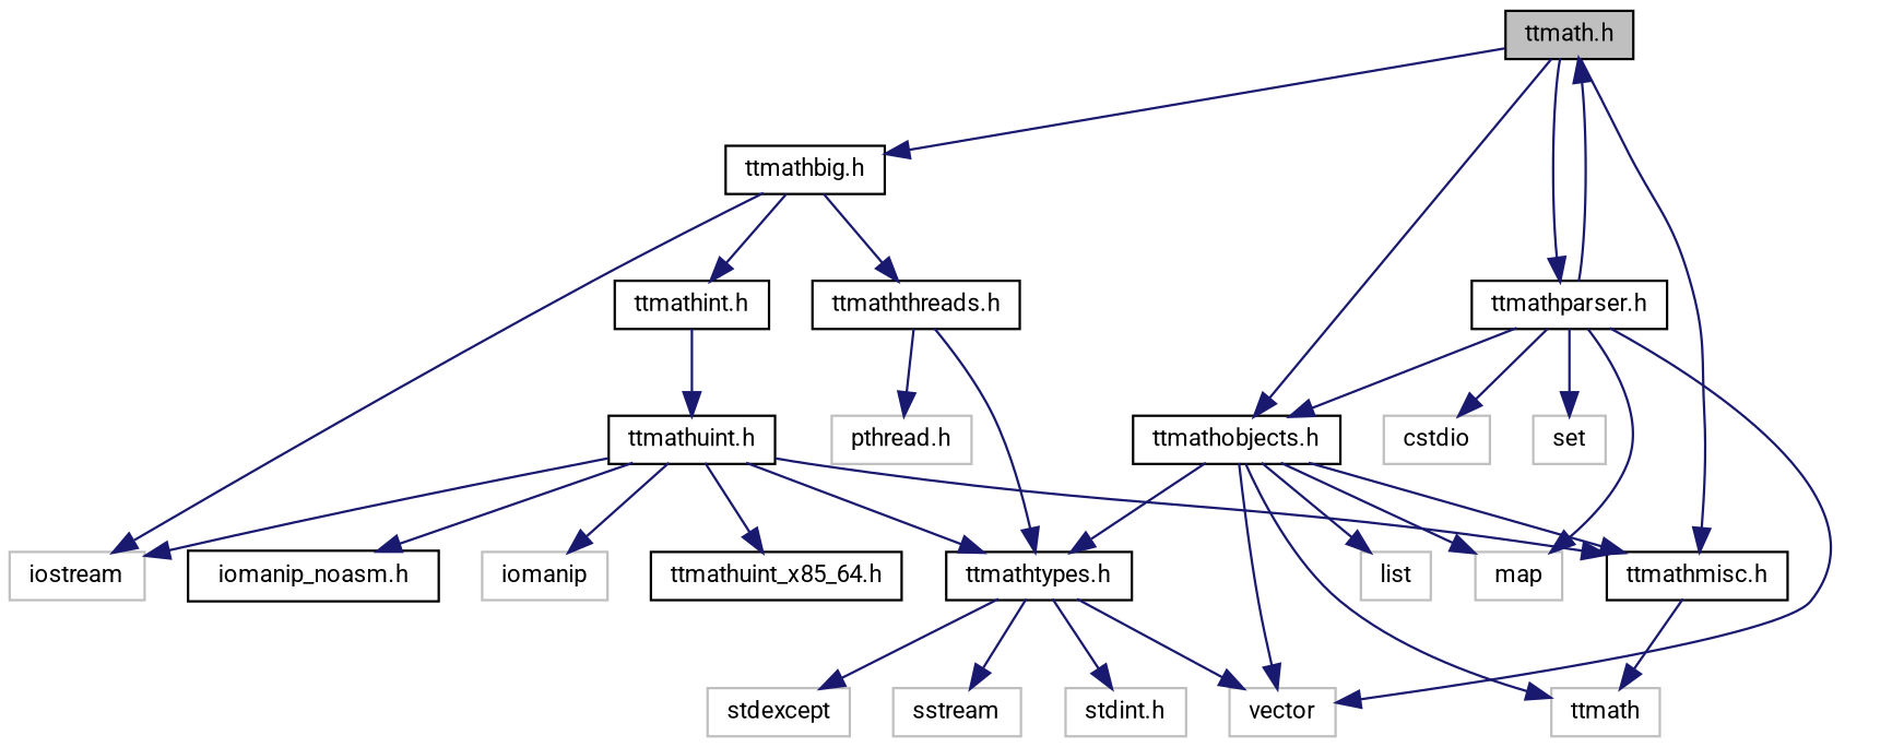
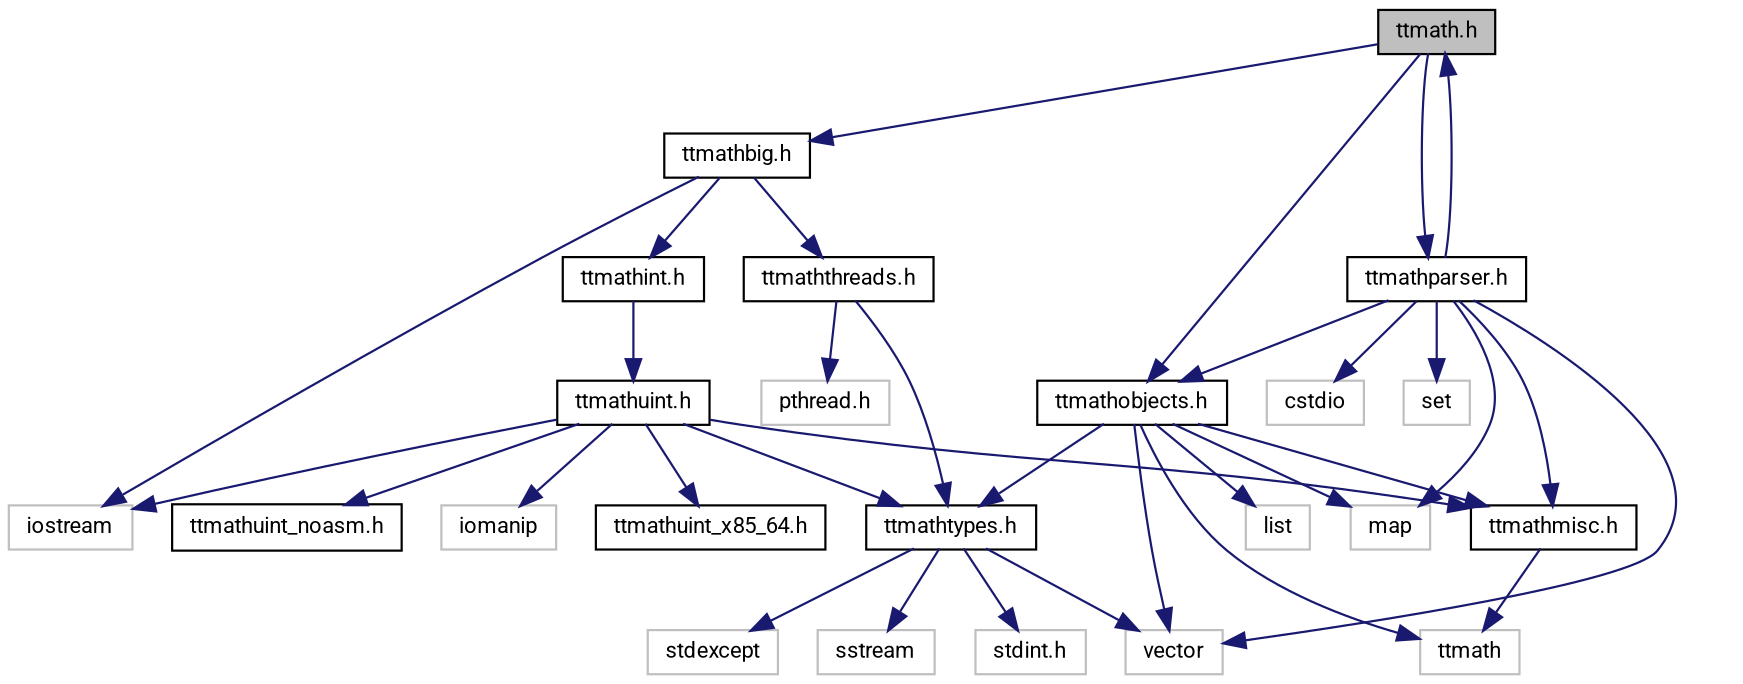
  digraph {
    fontname=Roboto
    node [color=grey75 fillcolor=white fontname=Roboto fontsize=10 shape=record style=filled]
    edge [color=midnightblue fontname=Roboto fontsize=10 labelfontname=Helvetica labelfontsize=10 style=solid]
    n1 [color=black fillcolor=grey75 fontcolor=black height=0.2 label="ttmath.h" width=0.4]
    n2 [color=black height=0.2 label="ttmathbig.h" width=0.4]
    n3 [color=black height=0.2 label="ttmathobjects.h" width=0.4]
    n4 [color=black height=0.2 label="ttmathparser.h" width=0.4]
    n5 [color=black height=0.2 label="ttmathint.h" width=0.4]
    n6 [height=0.2 label=iostream width=0.4]
    n7 [color=black height=0.2 label="ttmaththreads.h" width=0.4]
    n8 [color=black height=0.2 label="ttmathtypes.h" width=0.4]
    n9 [color=black height=0.2 label="ttmathmisc.h" width=0.4]
    n10 [height=0.2 label=vector width=0.4]
    n11 [height=0.2 label=ttmath width=0.4]
    n12 [height=0.2 label=list width=0.4]
    n13 [height=0.2 label=map width=0.4]
    n14 [height=0.2 label=cstdio width=0.4]
    n15 [height=0.2 label=set width=0.4]
    n16 [color=black height=0.2 label="ttmathuint.h" width=0.4]
    n17 [height=0.2 label="pthread.h" width=0.4]
    n18 [height=0.2 label=iomanip width=0.4]
    n19 [color=black height=0.2 label="ttmathuint_x85_64.h" width=0.4]
-   n20 [color=black height=0.2 label="iomanip_noasm.h" width=0.4]
+   n20 [color=black height=0.2 label="ttmathuint_noasm.h" width=0.4]
    n21 [height=0.2 label=stdexcept width=0.4]
    n22 [height=0.2 label=sstream width=0.4]
    n23 [height=0.2 label="stdint.h" width=0.4]
    n1 -> n2
    n1 -> n3
    n1 -> n4
    n2 -> n5
    n2 -> n6
    n2 -> n7
    n3 -> n8
    n3 -> n9
    n3 -> n10
    n3 -> n11
    n3 -> n12
    n3 -> n13
    n4 -> n1
    n4 -> n3
-   n1 -> n9
+   n4 -> n9
    n4 -> n10
    n4 -> n13
    n4 -> n14
    n4 -> n15
    n5 -> n16
    n7 -> n8
    n7 -> n17
    n8 -> n10
    n8 -> n21
    n8 -> n22
    n8 -> n23
    n9 -> n11
    n16 -> n6
    n16 -> n8
    n16 -> n9
    n16 -> n18
    n16 -> n19
    n16 -> n20
  }
